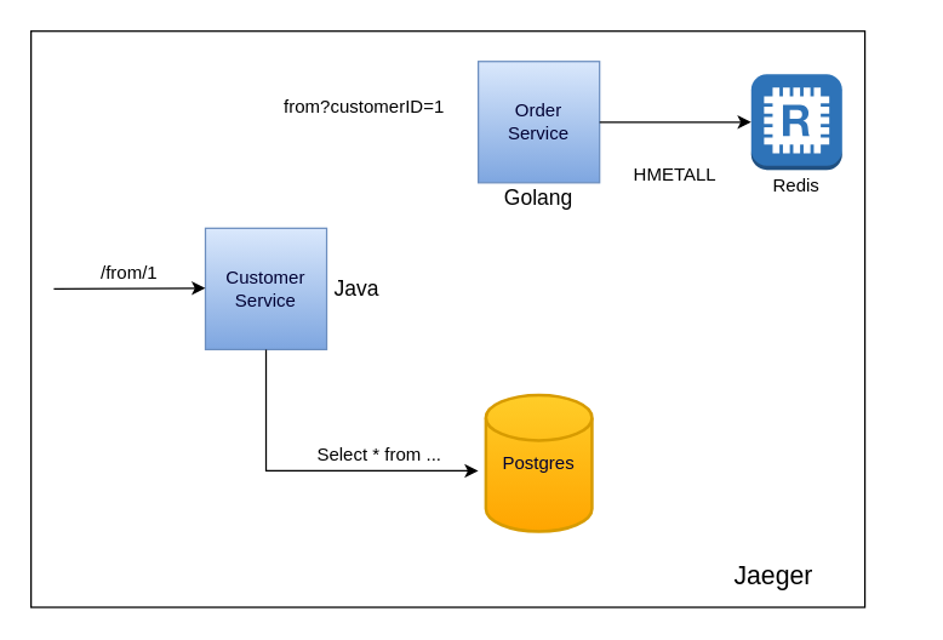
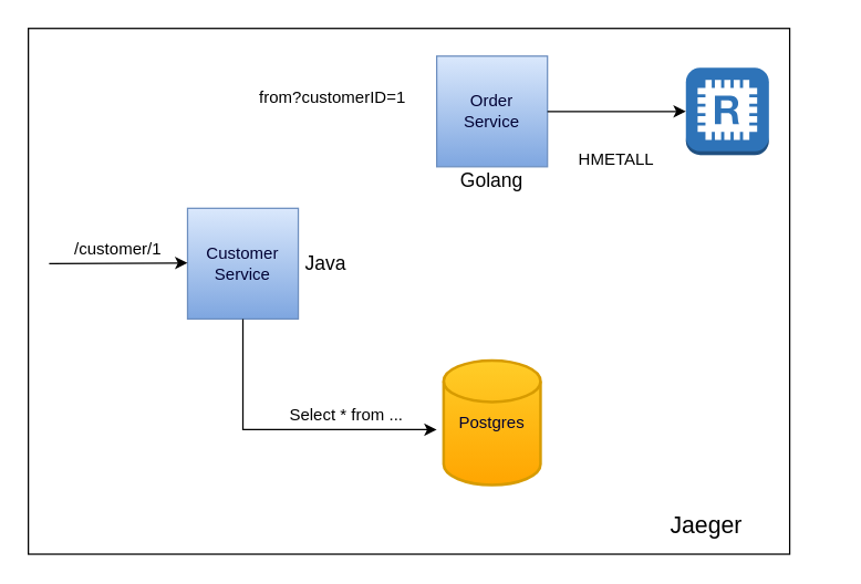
  <mxCell id="0" />
  <mxCell id="1" parent="0" />
  <mxCell id="2" value="" style="rounded=0;whiteSpace=wrap;html=1;" vertex="1" parent="1"><mxGeometry x="20" y="20" width="550" height="380" as="geometry" /></mxCell>
  <mxCell id="3" value="&lt;font color=&quot;#000033&quot;&gt;Customer&lt;br&gt;Service&lt;/font&gt;" style="whiteSpace=wrap;html=1;aspect=fixed;fillColor=#dae8fc;strokeColor=#6c8ebf;gradientColor=#7ea6e0;" vertex="1" parent="1"><mxGeometry x="135" y="150" width="80" height="80" as="geometry" /></mxCell>
  <mxCell id="4" value="&lt;font color=&quot;#000033&quot;&gt;Order &lt;br&gt;Service&lt;/font&gt;" style="whiteSpace=wrap;html=1;aspect=fixed;fillColor=#dae8fc;strokeColor=#6c8ebf;gradientColor=#7ea6e0;" vertex="1" parent="1"><mxGeometry x="315" y="40" width="80" height="80" as="geometry" /></mxCell>
  <mxCell id="5" value="" style="outlineConnect=0;dashed=0;verticalLabelPosition=bottom;verticalAlign=top;align=center;html=1;shape=mxgraph.aws3.redis;fillColor=#2E73B8;gradientColor=none;" vertex="1" parent="1"><mxGeometry x="495" y="48.5" width="60" height="63" as="geometry" /></mxCell>
  <mxCell id="6" value="&lt;font color=&quot;#000033&quot;&gt;Postgres&lt;/font&gt;" style="strokeWidth=2;html=1;shape=mxgraph.flowchart.database;whiteSpace=wrap;fillColor=#ffcd28;strokeColor=#d79b00;gradientColor=#ffa500;" vertex="1" parent="1"><mxGeometry x="320" y="260" width="70" height="90" as="geometry" /></mxCell>
  <mxCell id="7" value="" style="edgeStyle=orthogonalEdgeStyle;rounded=0;orthogonalLoop=1;jettySize=auto;html=1;" edge="1" parent="1"><mxGeometry relative="1" as="geometry"><mxPoint x="175" y="230" as="sourcePoint" /><mxPoint x="315" y="310" as="targetPoint" /><Array as="points"><mxPoint x="175" y="310" /></Array></mxGeometry></mxCell>
  <mxCell id="8" value="" style="edgeStyle=orthogonalEdgeStyle;rounded=0;orthogonalLoop=1;jettySize=auto;html=1;entryX=0;entryY=0.5;entryDx=0;entryDy=0;entryPerimeter=0;exitX=1;exitY=0.5;exitDx=0;exitDy=0;" edge="1" parent="1" source="4" target="5"><mxGeometry relative="1" as="geometry"><mxPoint x="205" y="190" as="sourcePoint" /><mxPoint x="325" y="90" as="targetPoint" /><Array as="points"><mxPoint x="485" y="80" /><mxPoint x="485" y="80" /></Array></mxGeometry></mxCell>
  <mxCell id="9" value="" style="edgeStyle=orthogonalEdgeStyle;rounded=0;orthogonalLoop=1;jettySize=auto;html=1;entryX=0;entryY=0.5;entryDx=0;entryDy=0;" edge="1" parent="1"><mxGeometry relative="1" as="geometry"><Array as="points"><mxPoint x="35" y="190" /></Array><mxPoint x="65" y="190" as="sourcePoint" /><mxPoint x="135" y="189.5" as="targetPoint" /></mxGeometry></mxCell>
- <mxCell id="10" value="/from/1" style="text;html=1;strokeColor=none;fillColor=none;align=center;verticalAlign=middle;whiteSpace=wrap;rounded=0;" vertex="1" parent="1"><mxGeometry x="20" y="170" width="130" height="20" as="geometry" /></mxCell>
+ <mxCell id="10" value="/customer/1" style="text;html=1;strokeColor=none;fillColor=none;align=center;verticalAlign=middle;whiteSpace=wrap;rounded=0;" vertex="1" parent="1"><mxGeometry x="20" y="170" width="130" height="20" as="geometry" /></mxCell>
  <mxCell id="11" value="from?customerID=1" style="text;html=1;strokeColor=none;fillColor=none;align=center;verticalAlign=middle;whiteSpace=wrap;rounded=0;" vertex="1" parent="1"><mxGeometry x="150" y="60" width="180" height="20" as="geometry" /></mxCell>
  <mxCell id="12" value="Select * from ..." style="text;html=1;strokeColor=none;fillColor=none;align=center;verticalAlign=middle;whiteSpace=wrap;rounded=0;" vertex="1" parent="1"><mxGeometry x="160" y="290" width="180" height="20" as="geometry" /></mxCell>
  <mxCell id="13" value="HMETALL" style="text;html=1;strokeColor=none;fillColor=none;align=center;verticalAlign=middle;whiteSpace=wrap;rounded=0;" vertex="1" parent="1"><mxGeometry x="410" y="105" width="70" height="20" as="geometry" /></mxCell>
  <mxCell id="14" value="&lt;font style=&quot;font-size: 14px&quot;&gt;Java&lt;/font&gt;" style="text;html=1;strokeColor=none;fillColor=none;align=center;verticalAlign=middle;whiteSpace=wrap;rounded=0;rotation=0;" vertex="1" parent="1"><mxGeometry x="215" y="180" width="40" height="20" as="geometry" /></mxCell>
  <mxCell id="15" value="&lt;font style=&quot;font-size: 14px&quot;&gt;Golang&lt;/font&gt;" style="text;html=1;strokeColor=none;fillColor=none;align=center;verticalAlign=middle;whiteSpace=wrap;rounded=0;rotation=0;" vertex="1" parent="1"><mxGeometry x="335" y="120" width="40" height="20" as="geometry" /></mxCell>
- <mxCell id="16" value="Redis" style="text;html=1;strokeColor=none;fillColor=none;align=center;verticalAlign=middle;whiteSpace=wrap;rounded=0;" vertex="1" parent="1"><mxGeometry x="505" y="111.5" width="40" height="20" as="geometry" /></mxCell>
  <mxCell id="17" value="&lt;p style=&quot;line-height: 120%&quot;&gt;&lt;font style=&quot;font-size: 17px&quot;&gt;Jaeger&lt;/font&gt;&lt;/p&gt;" style="text;html=1;strokeColor=none;fillColor=none;align=center;verticalAlign=middle;whiteSpace=wrap;rounded=0;" vertex="1" parent="1"><mxGeometry x="420" y="370" width="180" height="20" as="geometry" /></mxCell>
